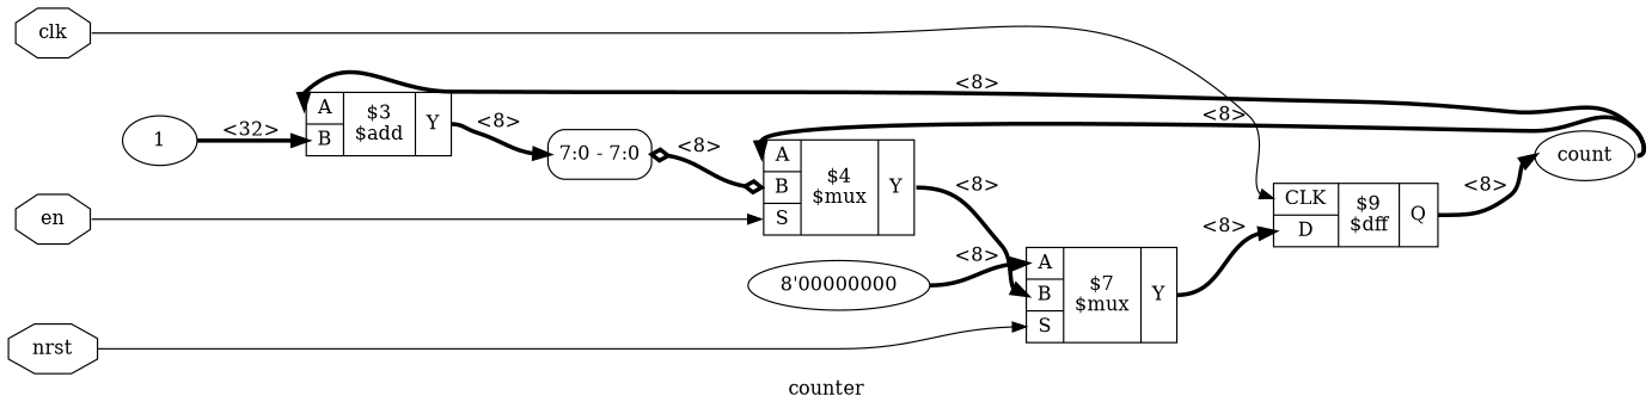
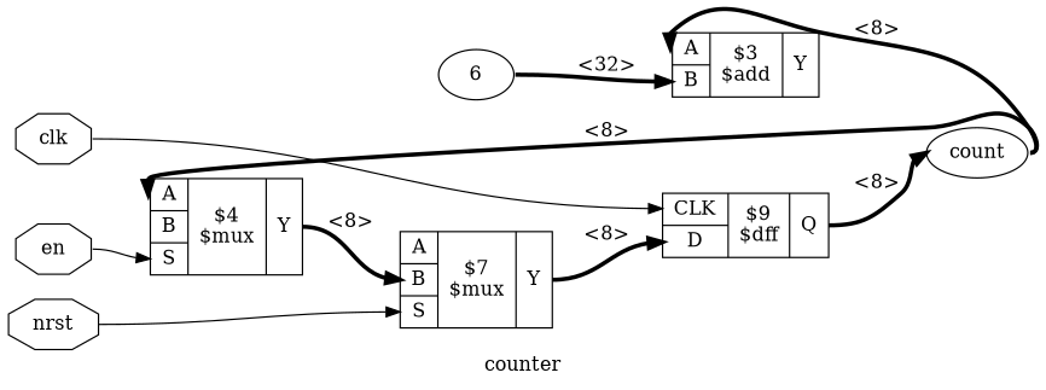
  digraph {
    label=counter
    rankdir=LR
    remincross=true
    node [shape=record]
    edge [color=black headport="p8:w" tailport=e style="setlinewidth(3)"]
    n1 [color=black fontcolor=black label=clk shape=octagon]
    n2 [color=black fontcolor=black label=en shape=octagon]
    n3 [color=black fontcolor=black label=nrst shape=octagon]
    n4 [color=black fontcolor=black label=count shape=ellipse]
    n5 [label="{{<p12> CLK|<p13> D}|$9\n$dff|{<p14> Q}}"]
    n6 [label="{{<p8> A|<p9> B|<p16> S}|$4\n$mux|{<p10> Y}}"]
    n7 [label="{{<p8> A|<p9> B|<p16> S}|$7\n$mux|{<p10> Y}}"]
    n8 [label="{{<p8> A|<p9> B}|$3\n$add|{<p10> Y}}"]
-   n9 [label="<s0> 7:0 - 7:0 " style=rounded]
-   n10 [label=1 shape=""]
-   n11 [label="8'00000000" shape=""]
+   n10 [label=6 shape=""]
    subgraph sub_1 {
      rank=source
      n1
      n2
      n3
    }
    subgraph sub_2 {
      rank=sink
      n4
    }
    n1 -> n5 [headport="p12:w" style=""]
    n2 -> n6 [headport="p16:w" style=""]
    n3 -> n7 [headport="p16:w" style=""]
    n4 -> n6 [label="<8>"]
    n4 -> n8 [label="<8>"]
    n5 -> n4 [headport=w label="<8>" tailport="p14:e"]
    n6 -> n7 [headport="p9:w" label="<8>" tailport="p10:e"]
    n7 -> n5 [headport="p13:w" label="<8>" tailport="p10:e"]
-   n8 -> n9 [headport="s0:w" label="<8>" tailport="p10:e"]
-   n9 -> n6 [arrowhead=odiamond arrowtail=odiamond dir=both headport="p9:w" label="<8>"]
    n10 -> n8 [headport="p9:w" label="<32>"]
-   n11 -> n7 [label="<8>"]
  }
